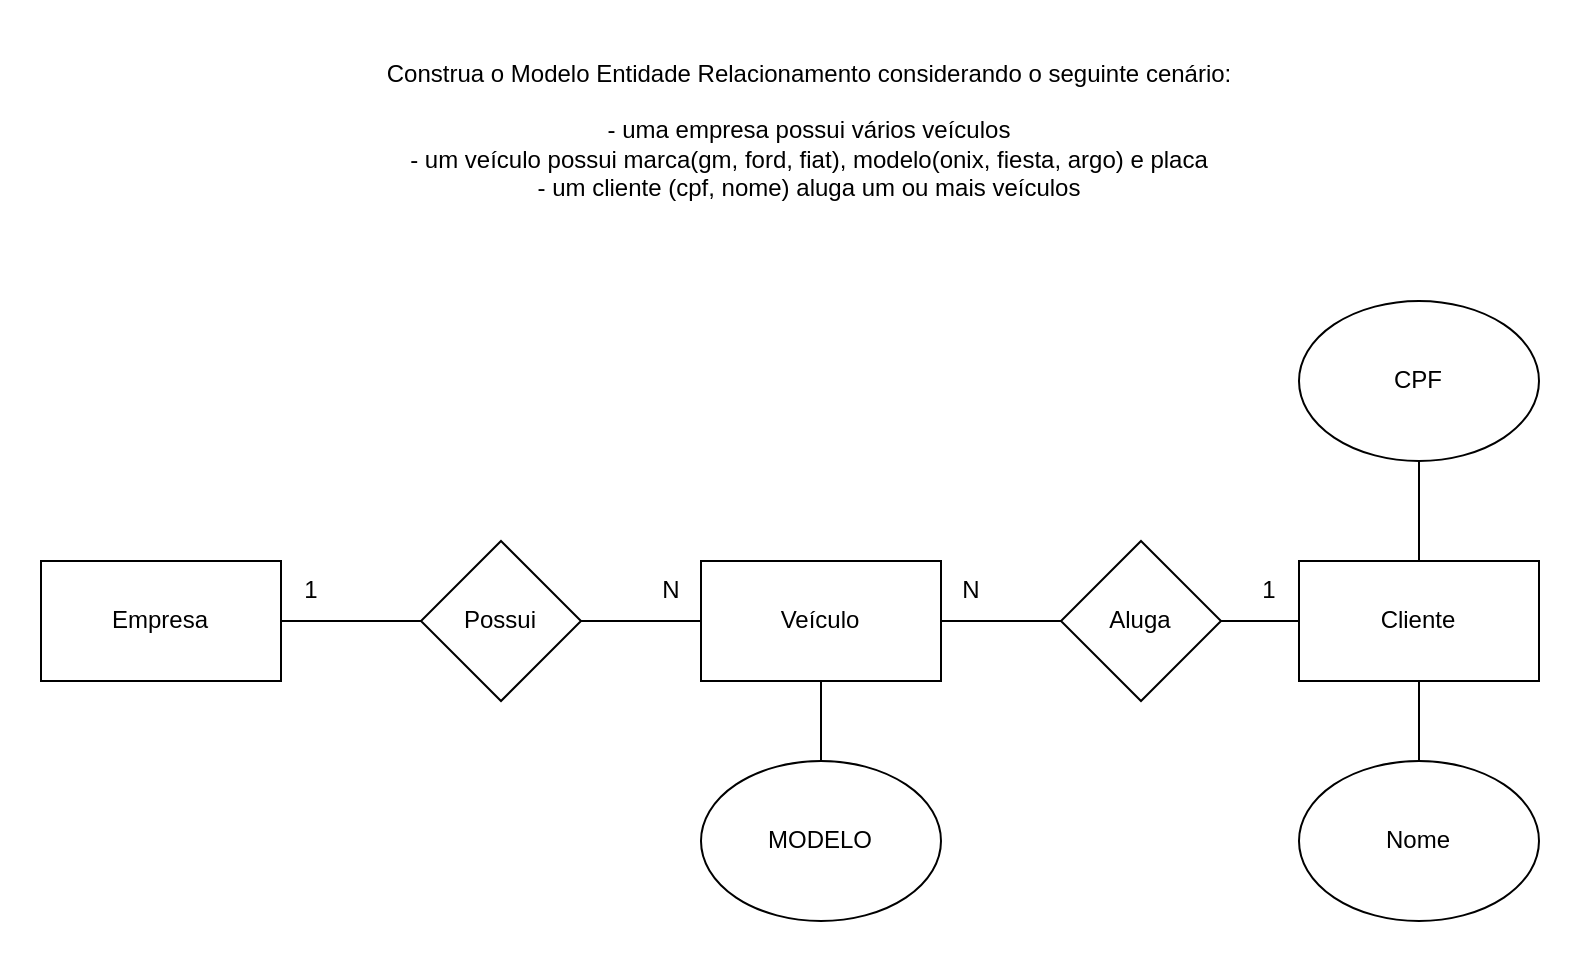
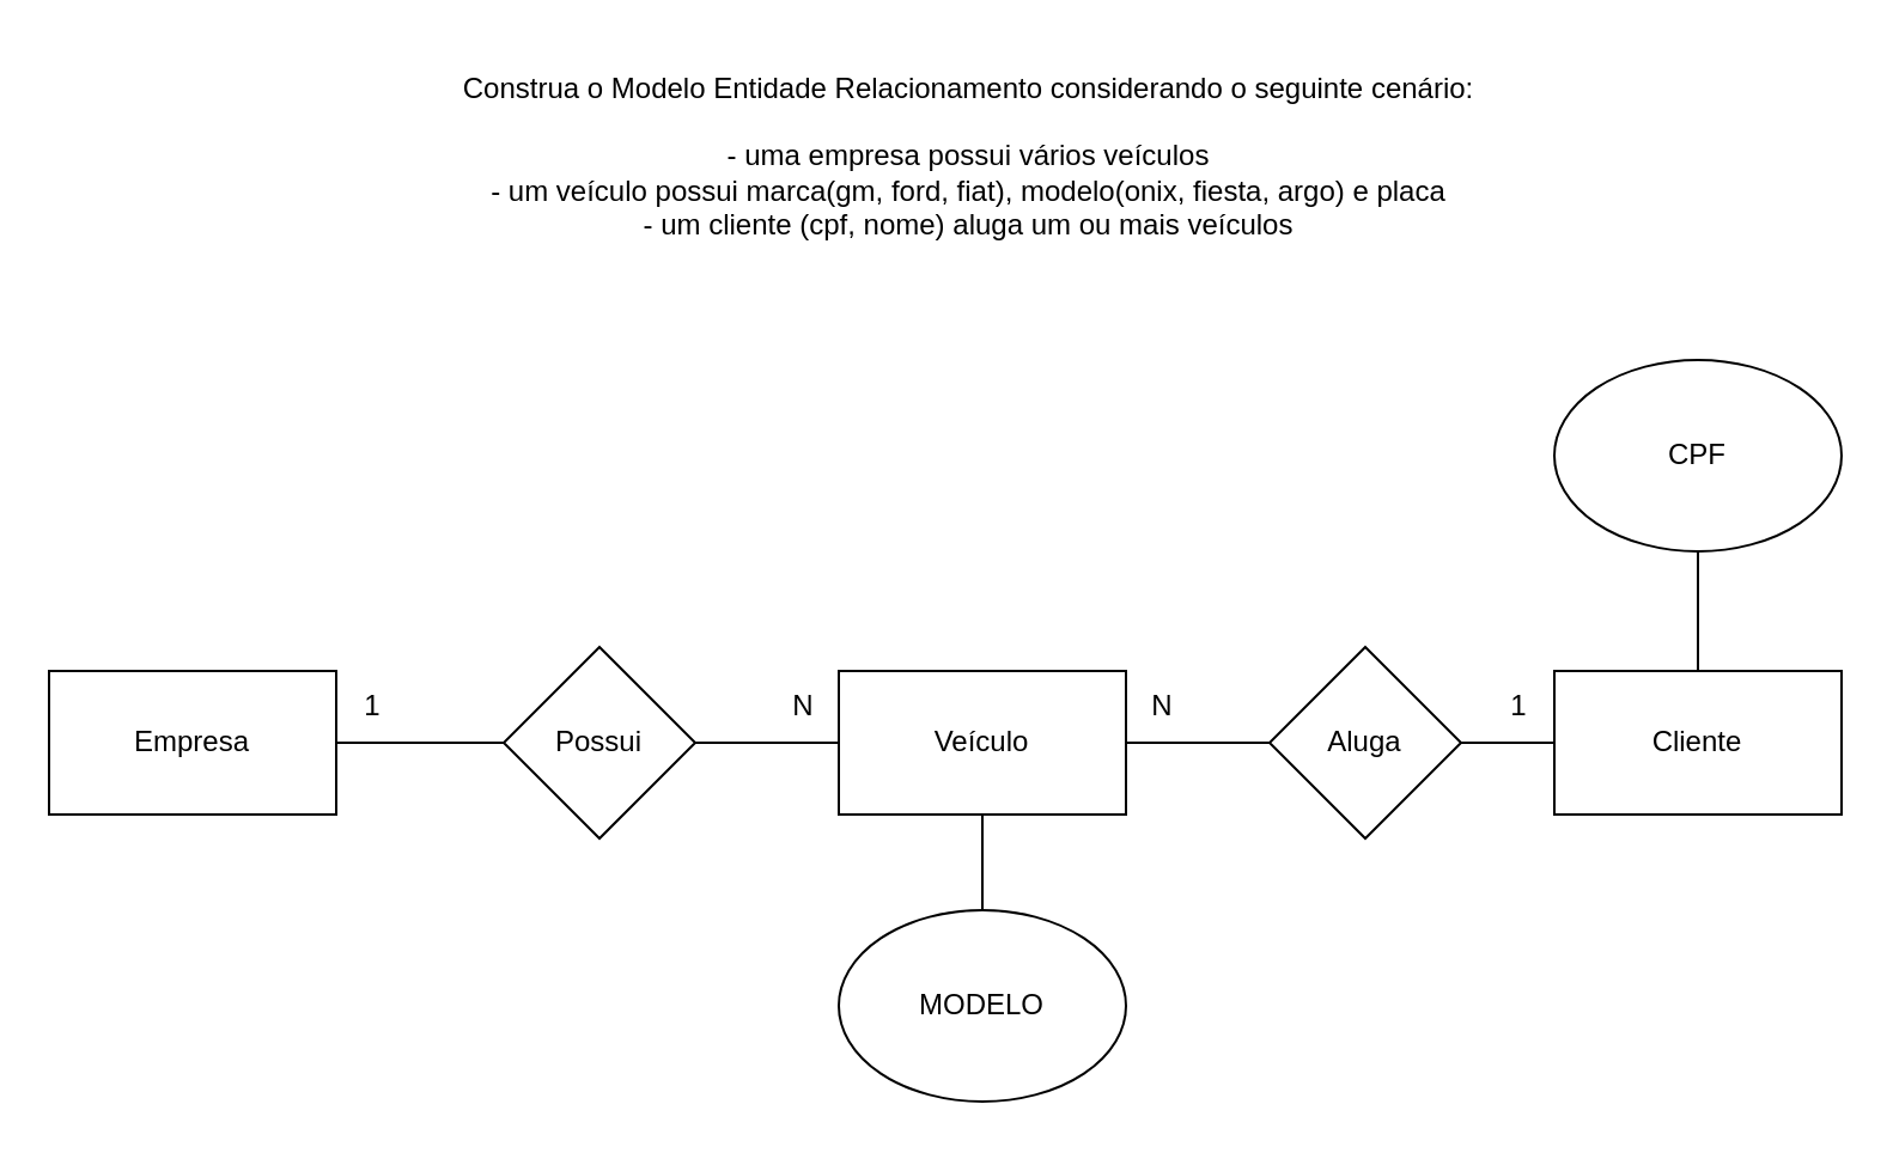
  <mxCell id="0" />
  <mxCell id="1" parent="0" />
  <mxCell id="2" value="&lt;div&gt;Construa o Modelo Entidade Relacionamento considerando o seguinte cenário:&lt;/div&gt;&lt;div&gt;&lt;br&gt;&lt;/div&gt;&lt;div&gt;- uma empresa possui vários veículos&lt;/div&gt;&lt;div&gt;- um veículo possui marca(gm, ford, fiat), modelo(onix, fiesta, argo) e placa&lt;/div&gt;&lt;div&gt;- um cliente (cpf, nome) aluga um ou mais veículos&lt;/div&gt;" style="text;html=1;align=center;verticalAlign=middle;resizable=0;points=[];autosize=1;strokeColor=none;fillColor=none;" vertex="1" parent="1"><mxGeometry x="179" y="20" width="450" height="90" as="geometry" /></mxCell>
  <mxCell id="3" style="edgeStyle=orthogonalEdgeStyle;rounded=0;orthogonalLoop=1;jettySize=auto;html=1;exitX=1;exitY=0.5;exitDx=0;exitDy=0;endArrow=none;endFill=0;" edge="1" parent="1" source="4" target="10"><mxGeometry relative="1" as="geometry" /></mxCell>
  <mxCell id="4" value="Empresa" style="rounded=0;whiteSpace=wrap;html=1;" vertex="1" parent="1"><mxGeometry x="20" y="280" width="120" height="60" as="geometry" /></mxCell>
  <mxCell id="5" style="edgeStyle=orthogonalEdgeStyle;rounded=0;orthogonalLoop=1;jettySize=auto;html=1;exitX=1;exitY=0.5;exitDx=0;exitDy=0;entryX=0;entryY=0.5;entryDx=0;entryDy=0;endArrow=none;endFill=0;" edge="1" parent="1" source="6" target="12"><mxGeometry relative="1" as="geometry" /></mxCell>
  <mxCell id="6" value="Veículo" style="rounded=0;whiteSpace=wrap;html=1;" vertex="1" parent="1"><mxGeometry x="350" y="280" width="120" height="60" as="geometry" /></mxCell>
  <mxCell id="7" style="edgeStyle=orthogonalEdgeStyle;rounded=0;orthogonalLoop=1;jettySize=auto;html=1;exitX=0.5;exitY=0;exitDx=0;exitDy=0;entryX=0.5;entryY=1;entryDx=0;entryDy=0;endArrow=none;endFill=0;" edge="1" parent="1" source="8" target="15"><mxGeometry relative="1" as="geometry" /></mxCell>
  <mxCell id="8" value="Cliente" style="rounded=0;whiteSpace=wrap;html=1;" vertex="1" parent="1"><mxGeometry x="649" y="280" width="120" height="60" as="geometry" /></mxCell>
  <mxCell id="9" style="edgeStyle=orthogonalEdgeStyle;rounded=0;orthogonalLoop=1;jettySize=auto;html=1;exitX=1;exitY=0.5;exitDx=0;exitDy=0;endArrow=none;endFill=0;" edge="1" parent="1" source="10" target="6"><mxGeometry relative="1" as="geometry" /></mxCell>
  <mxCell id="10" value="Possui" style="rhombus;whiteSpace=wrap;html=1;" vertex="1" parent="1"><mxGeometry x="210" y="270" width="80" height="80" as="geometry" /></mxCell>
  <mxCell id="11" style="edgeStyle=orthogonalEdgeStyle;rounded=0;orthogonalLoop=1;jettySize=auto;html=1;exitX=1;exitY=0.5;exitDx=0;exitDy=0;entryX=0;entryY=0.5;entryDx=0;entryDy=0;endArrow=none;endFill=0;" edge="1" parent="1" source="12" target="8"><mxGeometry relative="1" as="geometry" /></mxCell>
  <mxCell id="12" value="Aluga" style="rhombus;whiteSpace=wrap;html=1;" vertex="1" parent="1"><mxGeometry x="530" y="270" width="80" height="80" as="geometry" /></mxCell>
- <mxCell id="13" style="edgeStyle=orthogonalEdgeStyle;rounded=0;orthogonalLoop=1;jettySize=auto;html=1;exitX=0.5;exitY=0;exitDx=0;exitDy=0;entryX=0.5;entryY=1;entryDx=0;entryDy=0;endArrow=none;endFill=0;" edge="1" parent="1" source="14" target="8"><mxGeometry relative="1" as="geometry" /></mxCell>
- <mxCell id="14" value="Nome" style="ellipse;whiteSpace=wrap;html=1;" vertex="1" parent="1"><mxGeometry x="649" y="380" width="120" height="80" as="geometry" /></mxCell>
  <mxCell id="15" value="CPF" style="ellipse;whiteSpace=wrap;html=1;" vertex="1" parent="1"><mxGeometry x="649" y="150" width="120" height="80" as="geometry" /></mxCell>
  <mxCell id="16" style="edgeStyle=orthogonalEdgeStyle;rounded=0;orthogonalLoop=1;jettySize=auto;html=1;exitX=0.5;exitY=0;exitDx=0;exitDy=0;entryX=0.5;entryY=1;entryDx=0;entryDy=0;endArrow=none;endFill=0;" edge="1" parent="1" source="17" target="6"><mxGeometry relative="1" as="geometry" /></mxCell>
  <mxCell id="17" value="MODELO" style="ellipse;whiteSpace=wrap;html=1;" vertex="1" parent="1"><mxGeometry x="350" y="380" width="120" height="80" as="geometry" /></mxCell>
  <mxCell id="18" value="1" style="text;html=1;align=center;verticalAlign=middle;resizable=0;points=[];autosize=1;strokeColor=none;fillColor=none;" vertex="1" parent="1"><mxGeometry x="140" y="280" width="30" height="30" as="geometry" /></mxCell>
  <mxCell id="19" value="N" style="text;html=1;align=center;verticalAlign=middle;resizable=0;points=[];autosize=1;strokeColor=none;fillColor=none;" vertex="1" parent="1"><mxGeometry x="320" y="280" width="30" height="30" as="geometry" /></mxCell>
  <mxCell id="20" value="N" style="text;html=1;align=center;verticalAlign=middle;resizable=0;points=[];autosize=1;strokeColor=none;fillColor=none;" vertex="1" parent="1"><mxGeometry x="470" y="280" width="30" height="30" as="geometry" /></mxCell>
  <mxCell id="21" value="1" style="text;html=1;align=center;verticalAlign=middle;resizable=0;points=[];autosize=1;strokeColor=none;fillColor=none;" vertex="1" parent="1"><mxGeometry x="619" y="280" width="30" height="30" as="geometry" /></mxCell>
